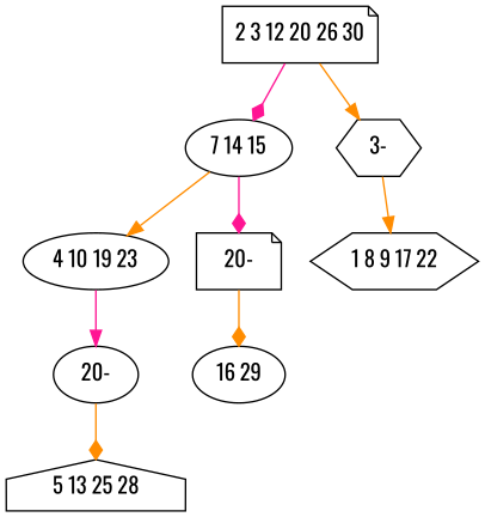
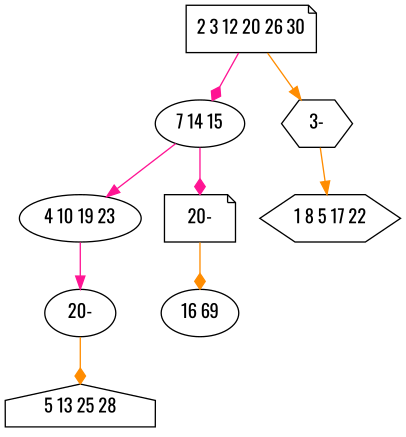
  digraph {
    fontname=Oswald
    node [fontname=Oswald shape=ellipse]
    edge [arrowhead=diamond color=deeppink fontname=Oswald]
    n1 [label="2 3 12 20 26 30" shape=note]
    n2 [label="7 14 15"]
    n3 [label="3-" shape=hexagon]
    n4 [label="4 10 19 23"]
    n5 [label="20-" shape=note]
-   n6 [label="1 8 9 17 22" shape=hexagon]
+   n6 [label="1 8 5 17 22" shape=hexagon]
    n7 [label="20-"]
-   n8 [label="16 29"]
+   n8 [label="16 69"]
    n9 [label="5 13 25 28" shape=house]
    n1 -> n2
    n1 -> n3 [arrowhead=normal color=darkorange]
-   n2 -> n4 [arrowhead=normal color=darkorange]
+   n2 -> n4 [arrowhead=normal]
    n2 -> n5
    n3 -> n6 [arrowhead=normal color=darkorange]
    n4 -> n7 [arrowhead=normal]
    n5 -> n8 [color=darkorange]
    n7 -> n9 [color=darkorange]
  }
